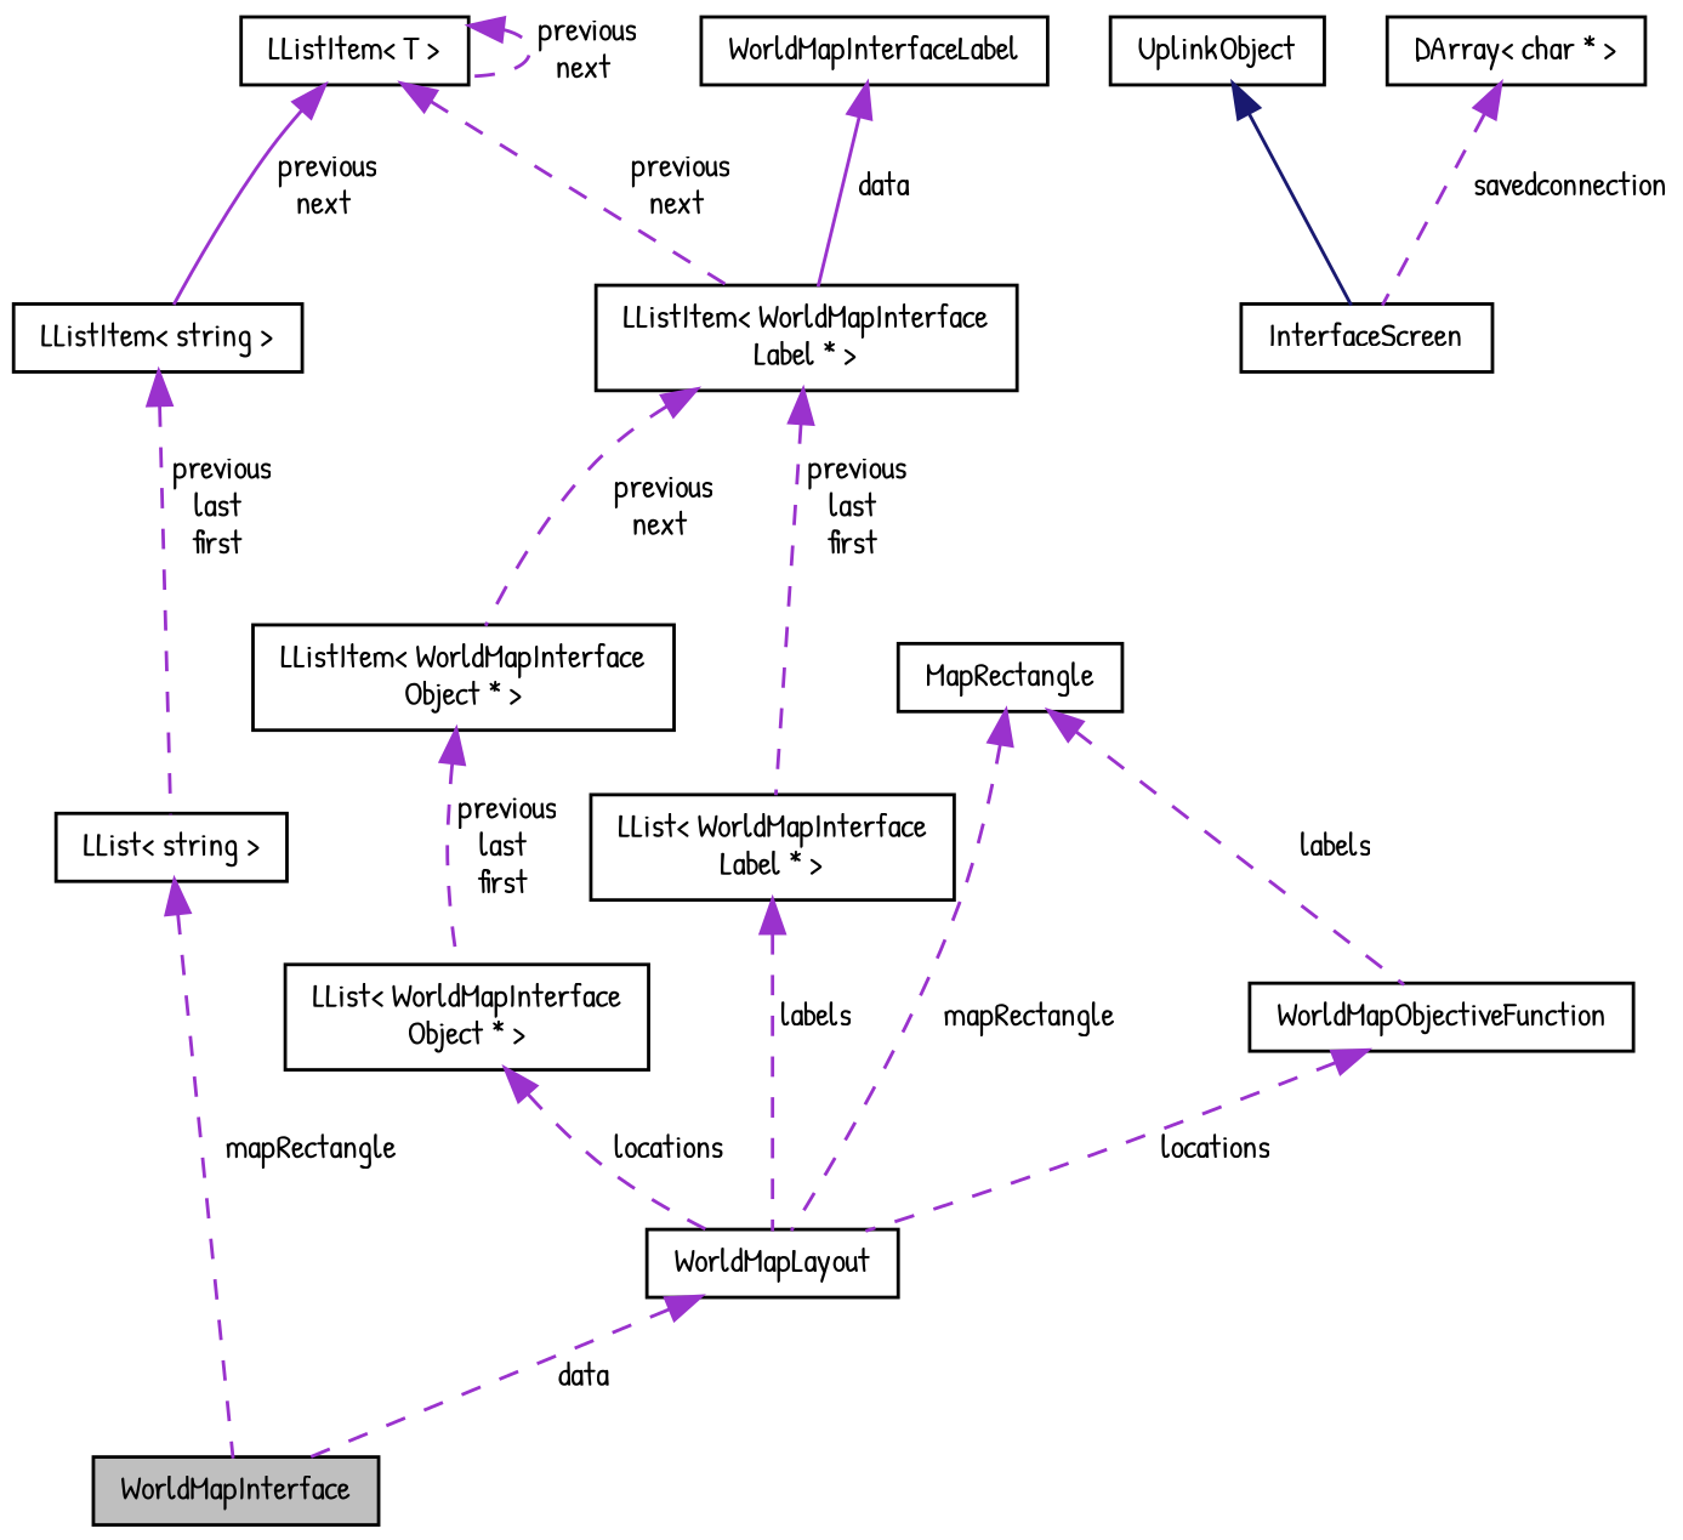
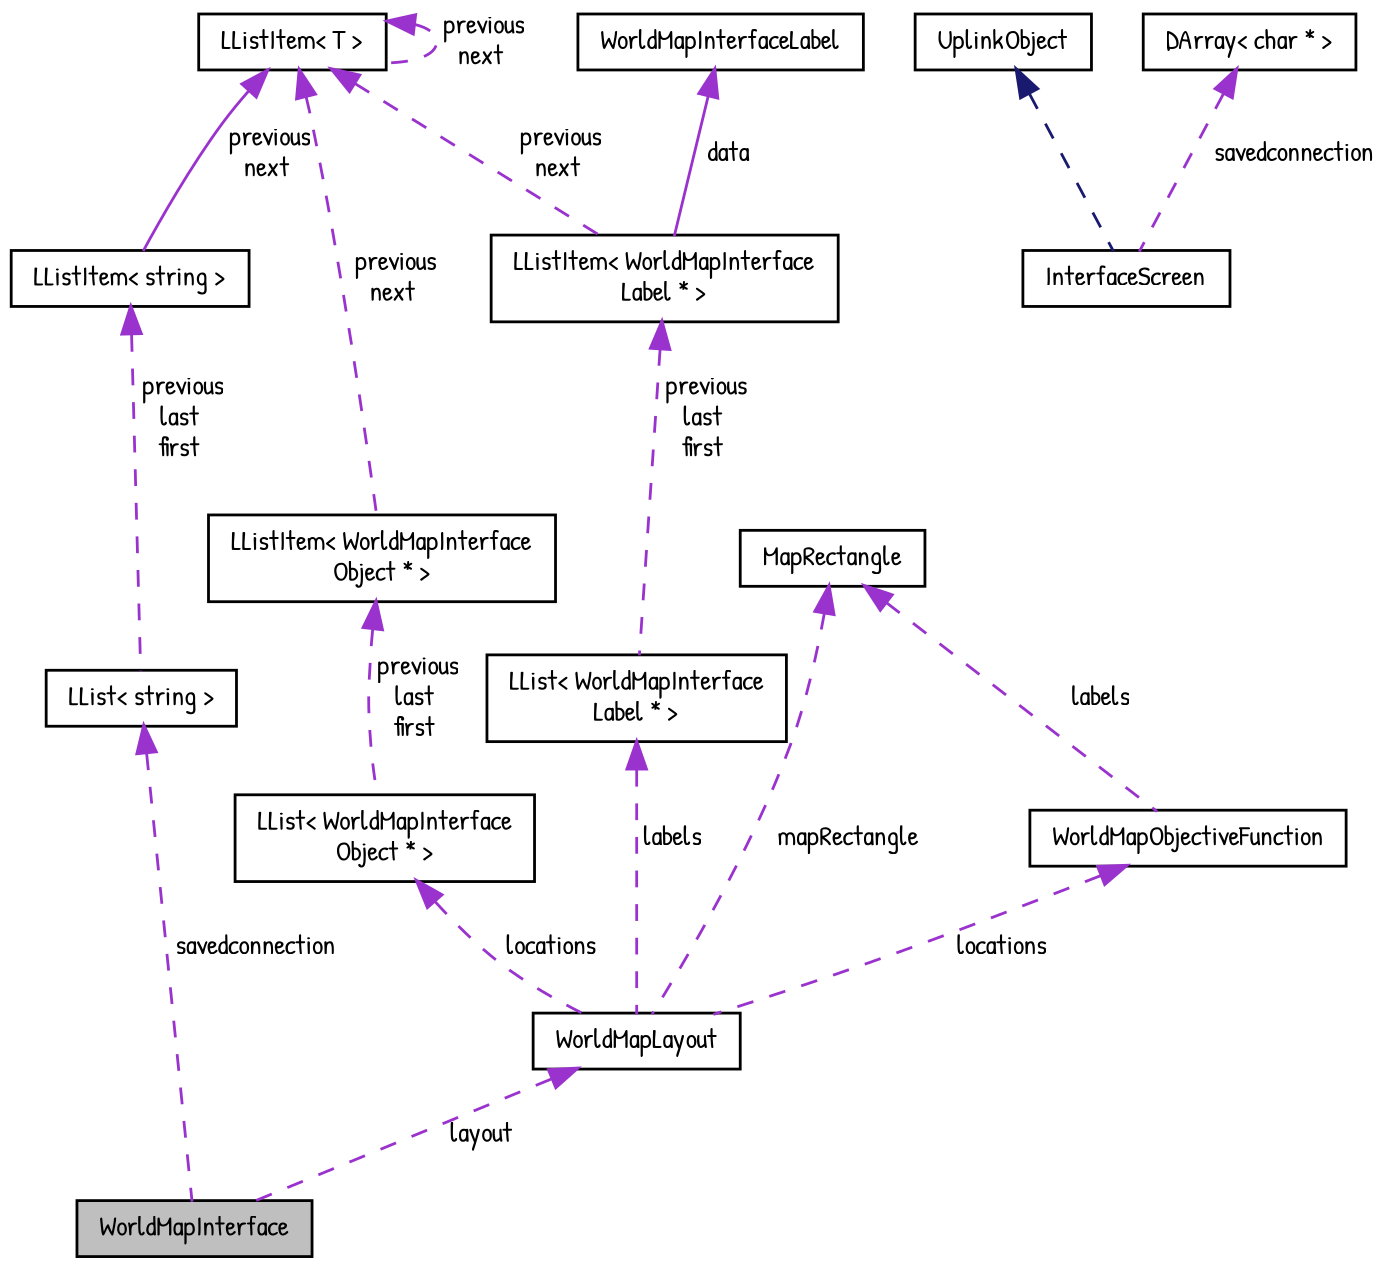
  digraph {
    fontname="Patrick Hand"
    rankdir=TB
    node [color=black fillcolor=white fontname="Patrick Hand" fontsize=10 shape=record style=filled]
    edge [color=darkorchid3 dir=back fontname="Patrick Hand" fontsize=10 labelfontname=Helvetica labelfontsize=10 style=dashed]
    n1 [fillcolor=grey75 fontcolor=black height=0.2 label=WorldMapInterface width=0.4]
    n2 [height=0.2 label=InterfaceScreen width=0.4]
    n3 [height=0.2 label=UplinkObject width=0.4]
    n4 [height=0.2 label="DArray\< char * \>" width=0.4]
    n5 [height=0.2 label="LList\< string \>" width=0.4]
    n6 [height=0.2 label="LListItem\< string \>" width=0.4]
    n7 [height=0.2 label="LListItem\< T \>" width=0.4]
    n8 [height=0.2 label="LListItem\< WorldMapInterface\lObject * \>" width=0.4]
    n9 [height=0.2 label="LListItem\< WorldMapInterface\lLabel * \>" width=0.4]
    n10 [height=0.2 label="LList\< WorldMapInterface\lObject * \>" width=0.4]
    n11 [height=0.2 label="LList\< WorldMapInterface\lLabel * \>" width=0.4]
    n12 [height=0.2 label=WorldMapLayout width=0.4]
    n13 [height=0.2 label=WorldMapInterfaceLabel width=0.4]
    n14 [height=0.2 label=MapRectangle width=0.4]
    n15 [height=0.2 label=WorldMapObjectiveFunction width=0.4]
-   n3 -> n2 [color=midnightblue style=solid]
+   n3 -> n2 [color=midnightblue]
    n4 -> n2 [label=" savedconnection"]
-   n5 -> n1 [label=" mapRectangle"]
+   n5 -> n1 [label=" savedconnection"]
    n6 -> n5 [label=" previous\nlast\nfirst"]
    n7 -> n6 [label=" previous\nnext" style=solid]
    n7 -> n7 [label=" previous\nnext"]
-   n9 -> n8 [label=" previous\nnext"]
+   n7 -> n8 [label=" previous\nnext"]
    n7 -> n9 [label=" previous\nnext"]
    n8 -> n10 [label=" previous\nlast\nfirst"]
    n9 -> n11 [label=" previous\nlast\nfirst"]
    n10 -> n12 [label=" locations"]
    n11 -> n12 [label=" labels"]
-   n12 -> n1 [label=" data"]
+   n12 -> n1 [label=" layout"]
    n13 -> n9 [label=" data" style=solid]
    n14 -> n12 [label=" mapRectangle"]
    n14 -> n15 [label=" labels"]
    n15 -> n12 [label=" locations"]
  }
